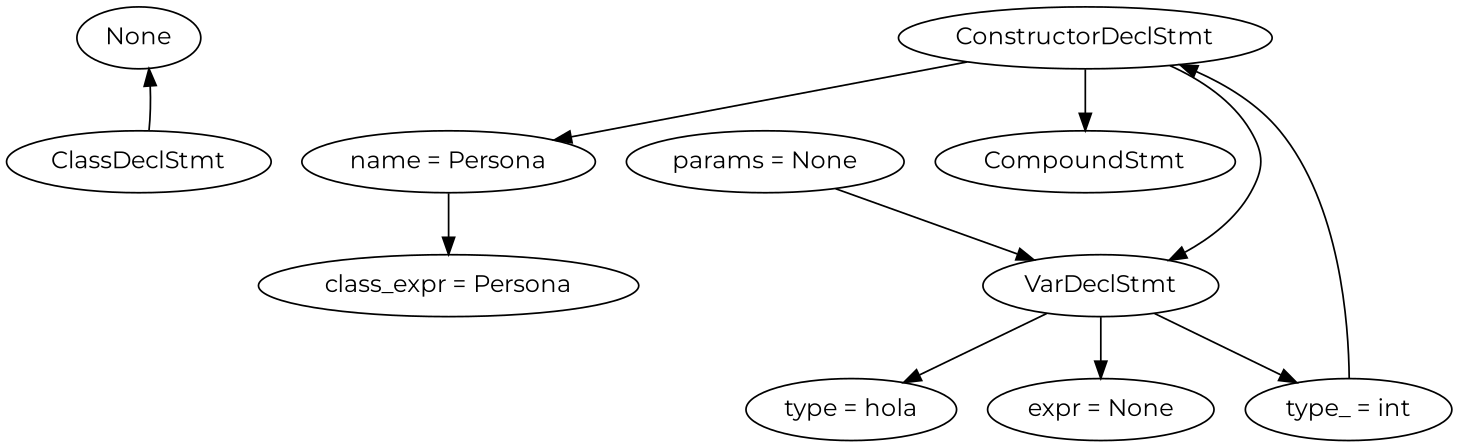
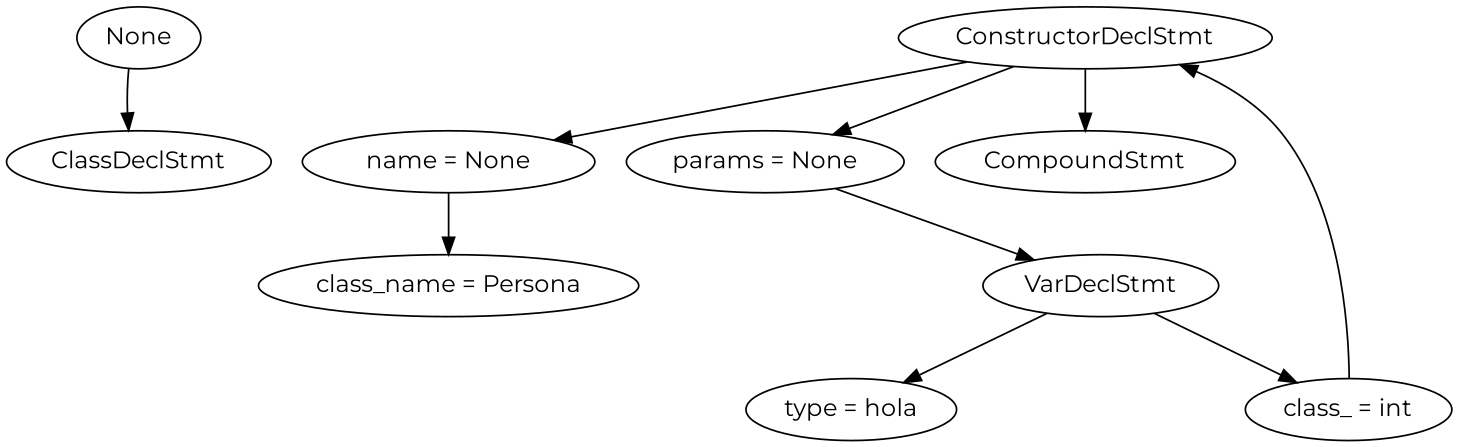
  digraph {
    fontname=Montserrat
    node [fontname=Montserrat]
    edge [fontname=Montserrat]
    n1 [label=None]
    n2 [label=ClassDeclStmt]
-   n3 [label="class_expr = Persona"]
+   n3 [label="class_name = Persona"]
    n4 [label=ConstructorDeclStmt]
-   n5 [label="name = Persona"]
+   n5 [label="name = None"]
    n6 [label="params = None"]
    n7 [label=CompoundStmt]
    n8 [label=VarDeclStmt]
-   n9 [label="type_ = int"]
+   n9 [label="class_ = int"]
    n10 [label="type = hola"]
-   n11 [label="expr = None"]
-   n2 -> n1
+   n1 -> n2
    n4 -> n5
-   n4 -> n8
+   n4 -> n6
    n4 -> n7
    n5 -> n3
    n6 -> n8
    n8 -> n9
    n8 -> n10
-   n8 -> n11
    n9 -> n4
  }
